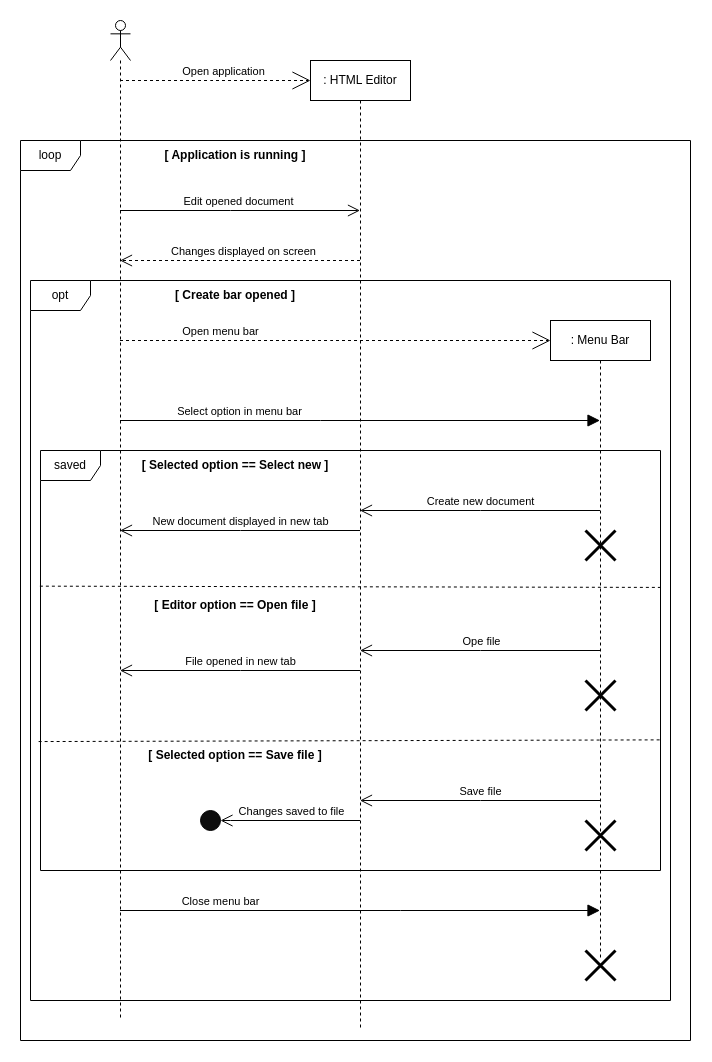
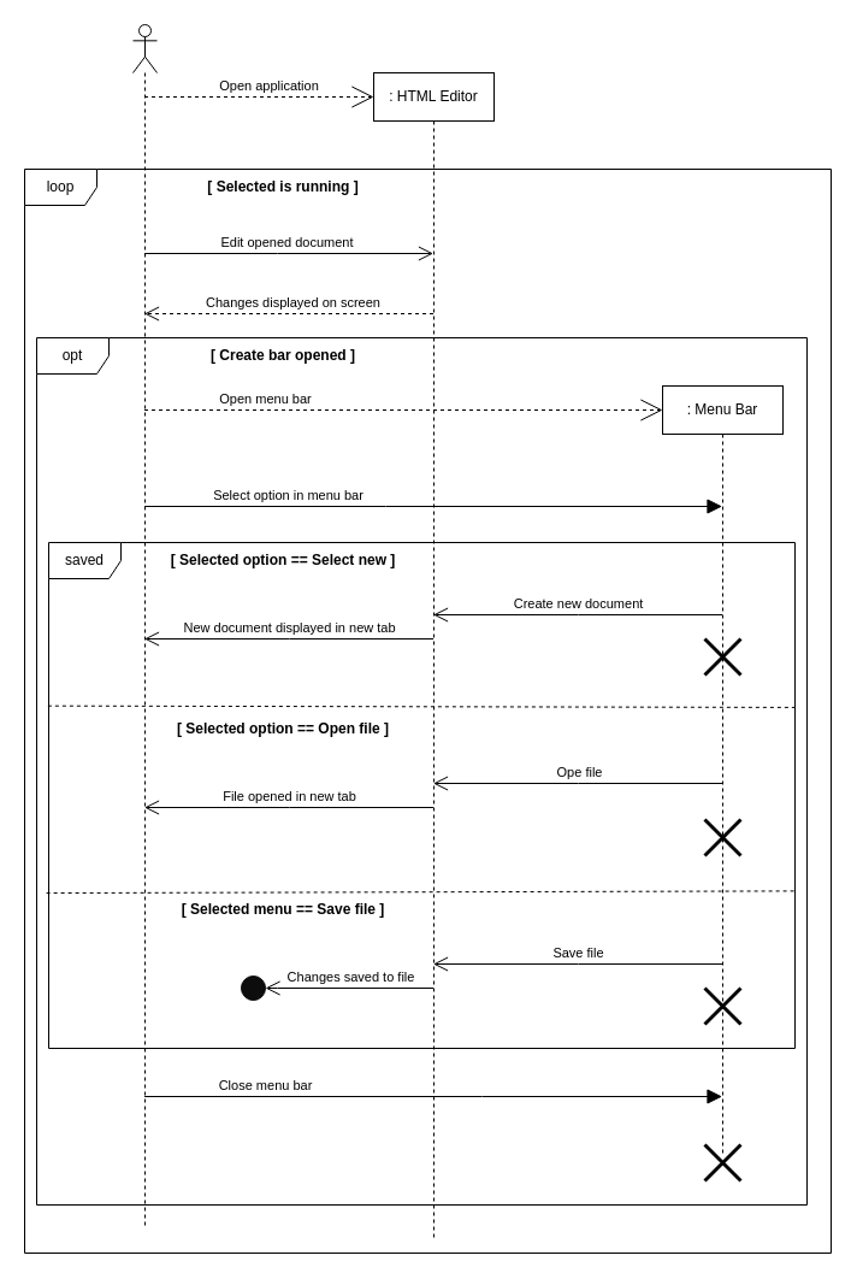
  <mxCell id="0" />
  <mxCell id="1" parent="0" />
  <mxCell id="2" value="" style="group;movable=0;resizable=0;rotatable=0;deletable=0;editable=0;connectable=0;" vertex="1" connectable="0" parent="1"><mxGeometry x="110" y="20" width="540" height="1010" as="geometry" /></mxCell>
  <mxCell id="3" style="edgeStyle=orthogonalEdgeStyle;rounded=0;orthogonalLoop=1;jettySize=auto;html=1;dashed=1;endArrow=open;endFill=0;endSize=16;" edge="1" parent="2" source="7"><mxGeometry relative="1" as="geometry"><mxPoint x="200" y="60" as="targetPoint" /><Array as="points"><mxPoint x="100" y="60" /><mxPoint x="100" y="60" /></Array></mxGeometry></mxCell>
  <mxCell id="4" value="&lt;div&gt;Open application&lt;/div&gt;" style="edgeLabel;html=1;align=center;verticalAlign=middle;resizable=0;points=[];" vertex="1" connectable="0" parent="3"><mxGeometry x="-0.135" y="-2" relative="1" as="geometry"><mxPoint x="21" y="-12" as="offset" /></mxGeometry></mxCell>
  <mxCell id="5" style="edgeStyle=orthogonalEdgeStyle;rounded=0;orthogonalLoop=1;jettySize=auto;html=1;dashed=1;endArrow=open;endFill=0;endSize=16;" edge="1" parent="2" source="7"><mxGeometry relative="1" as="geometry"><mxPoint x="440" y="320" as="targetPoint" /><Array as="points"><mxPoint x="220" y="320" /></Array></mxGeometry></mxCell>
  <mxCell id="6" value="&lt;div&gt;Open menu bar&lt;/div&gt;" style="edgeLabel;html=1;align=center;verticalAlign=middle;resizable=0;points=[];" vertex="1" connectable="0" parent="5"><mxGeometry x="-0.409" y="-1" relative="1" as="geometry"><mxPoint x="-27" y="-11" as="offset" /></mxGeometry></mxCell>
  <mxCell id="7" value="" style="shape=umlLifeline;participant=umlActor;perimeter=lifelinePerimeter;whiteSpace=wrap;html=1;container=1;collapsible=0;recursiveResize=0;verticalAlign=top;spacingTop=36;outlineConnect=0;" vertex="1" parent="2"><mxGeometry width="20" height="1000" as="geometry" /></mxCell>
  <mxCell id="8" style="edgeStyle=orthogonalEdgeStyle;rounded=0;orthogonalLoop=1;jettySize=auto;html=1;endArrow=open;endFill=0;dashed=1;endSize=10;" edge="1" parent="2" source="14" target="7"><mxGeometry relative="1" as="geometry"><Array as="points"><mxPoint x="120" y="240" /><mxPoint x="120" y="240" /></Array></mxGeometry></mxCell>
  <mxCell id="9" value="&lt;div&gt;Changes displayed on screen&lt;/div&gt;" style="edgeLabel;html=1;align=center;verticalAlign=middle;resizable=0;points=[];" vertex="1" connectable="0" parent="8"><mxGeometry x="-0.198" y="-1" relative="1" as="geometry"><mxPoint x="-21" y="-9" as="offset" /></mxGeometry></mxCell>
  <mxCell id="10" style="edgeStyle=orthogonalEdgeStyle;rounded=0;orthogonalLoop=1;jettySize=auto;html=1;endArrow=open;endFill=0;endSize=10;" edge="1" parent="2" source="14" target="7"><mxGeometry relative="1" as="geometry"><Array as="points"><mxPoint x="130" y="510" /><mxPoint x="130" y="510" /></Array></mxGeometry></mxCell>
  <mxCell id="11" value="&lt;div&gt;New document displayed in new tab&lt;/div&gt;" style="edgeLabel;html=1;align=center;verticalAlign=middle;resizable=0;points=[];" vertex="1" connectable="0" parent="10"><mxGeometry x="-0.069" y="1" relative="1" as="geometry"><mxPoint x="-8" y="-11" as="offset" /></mxGeometry></mxCell>
  <mxCell id="12" style="edgeStyle=orthogonalEdgeStyle;rounded=0;orthogonalLoop=1;jettySize=auto;html=1;endArrow=open;endFill=0;endSize=10;" edge="1" parent="2" source="14" target="7"><mxGeometry relative="1" as="geometry"><Array as="points"><mxPoint x="130" y="650" /><mxPoint x="130" y="650" /></Array></mxGeometry></mxCell>
  <mxCell id="13" value="&lt;div&gt;File opened in new tab&lt;/div&gt;" style="edgeLabel;html=1;align=center;verticalAlign=middle;resizable=0;points=[];" vertex="1" connectable="0" parent="12"><mxGeometry x="0.131" y="-2" relative="1" as="geometry"><mxPoint x="16" y="-8" as="offset" /></mxGeometry></mxCell>
  <mxCell id="14" value="&lt;div&gt;: HTML Editor&lt;/div&gt;" style="shape=umlLifeline;perimeter=lifelinePerimeter;whiteSpace=wrap;html=1;container=1;collapsible=0;recursiveResize=0;outlineConnect=0;" vertex="1" parent="2"><mxGeometry x="200" y="40" width="100" height="970" as="geometry" /></mxCell>
  <mxCell id="15" style="edgeStyle=orthogonalEdgeStyle;rounded=0;orthogonalLoop=1;jettySize=auto;html=1;endArrow=open;endFill=0;endSize=10;" edge="1" parent="2" source="7" target="14"><mxGeometry relative="1" as="geometry"><Array as="points"><mxPoint x="120" y="190" /><mxPoint x="120" y="190" /></Array></mxGeometry></mxCell>
  <mxCell id="16" value="&lt;div&gt;Edit opened document&lt;/div&gt;" style="edgeLabel;html=1;align=center;verticalAlign=middle;resizable=0;points=[];" vertex="1" connectable="0" parent="15"><mxGeometry x="-0.21" y="-2" relative="1" as="geometry"><mxPoint x="23" y="-12" as="offset" /></mxGeometry></mxCell>
  <mxCell id="17" style="edgeStyle=orthogonalEdgeStyle;rounded=0;orthogonalLoop=1;jettySize=auto;html=1;endArrow=open;endFill=0;endSize=10;" edge="1" parent="2" source="23" target="14"><mxGeometry relative="1" as="geometry"><Array as="points"><mxPoint x="370" y="490" /><mxPoint x="370" y="490" /></Array></mxGeometry></mxCell>
  <mxCell id="18" value="&lt;div&gt;Create new document&lt;/div&gt;" style="edgeLabel;html=1;align=center;verticalAlign=middle;resizable=0;points=[];" vertex="1" connectable="0" parent="17"><mxGeometry x="0.231" relative="1" as="geometry"><mxPoint x="28" y="-10" as="offset" /></mxGeometry></mxCell>
  <mxCell id="19" style="edgeStyle=orthogonalEdgeStyle;rounded=0;orthogonalLoop=1;jettySize=auto;html=1;endArrow=open;endFill=0;endSize=10;" edge="1" parent="2" source="23" target="14"><mxGeometry relative="1" as="geometry"><Array as="points"><mxPoint x="370" y="630" /><mxPoint x="370" y="630" /></Array></mxGeometry></mxCell>
  <mxCell id="20" value="&lt;div&gt;Ope file&lt;/div&gt;" style="edgeLabel;html=1;align=center;verticalAlign=middle;resizable=0;points=[];" vertex="1" connectable="0" parent="19"><mxGeometry x="0.279" relative="1" as="geometry"><mxPoint x="34" y="-10" as="offset" /></mxGeometry></mxCell>
  <mxCell id="21" style="edgeStyle=orthogonalEdgeStyle;rounded=0;orthogonalLoop=1;jettySize=auto;html=1;endArrow=open;endFill=0;endSize=10;" edge="1" parent="2" source="23" target="14"><mxGeometry relative="1" as="geometry"><Array as="points"><mxPoint x="370" y="780" /><mxPoint x="370" y="780" /></Array></mxGeometry></mxCell>
  <mxCell id="22" value="&lt;div&gt;Save file&lt;/div&gt;" style="edgeLabel;html=1;align=center;verticalAlign=middle;resizable=0;points=[];" vertex="1" connectable="0" parent="21"><mxGeometry x="0.107" y="-1" relative="1" as="geometry"><mxPoint x="13" y="-9" as="offset" /></mxGeometry></mxCell>
  <mxCell id="23" value="&lt;div&gt;: Menu Bar&lt;/div&gt;" style="shape=umlLifeline;perimeter=lifelinePerimeter;whiteSpace=wrap;html=1;container=1;collapsible=0;recursiveResize=0;outlineConnect=0;size=40;" vertex="1" parent="2"><mxGeometry x="440" y="300" width="100" height="640" as="geometry" /></mxCell>
  <mxCell id="24" value="" style="shape=umlDestroy;whiteSpace=wrap;html=1;strokeWidth=3;" vertex="1" parent="23"><mxGeometry x="35" y="210" width="30" height="30" as="geometry" /></mxCell>
  <mxCell id="25" value="" style="shape=umlDestroy;whiteSpace=wrap;html=1;strokeWidth=3;" vertex="1" parent="23"><mxGeometry x="35" y="360" width="30" height="30" as="geometry" /></mxCell>
  <mxCell id="26" value="" style="shape=umlDestroy;whiteSpace=wrap;html=1;strokeWidth=3;fillColor=#0D0D0D;" vertex="1" parent="23"><mxGeometry x="35" y="500" width="30" height="30" as="geometry" /></mxCell>
  <mxCell id="27" value="" style="shape=umlDestroy;whiteSpace=wrap;html=1;strokeWidth=3;fillColor=#0D0D0D;" vertex="1" parent="23"><mxGeometry x="35" y="630" width="30" height="30" as="geometry" /></mxCell>
  <mxCell id="28" style="edgeStyle=orthogonalEdgeStyle;rounded=0;orthogonalLoop=1;jettySize=auto;html=1;endArrow=block;endFill=1;endSize=10;" edge="1" parent="2" source="7" target="23"><mxGeometry relative="1" as="geometry"><Array as="points"><mxPoint x="210" y="400" /><mxPoint x="210" y="400" /></Array></mxGeometry></mxCell>
  <mxCell id="29" value="&lt;div&gt;Select option in menu bar&lt;/div&gt;" style="edgeLabel;html=1;align=center;verticalAlign=middle;resizable=0;points=[];" vertex="1" connectable="0" parent="28"><mxGeometry x="-0.393" y="-4" relative="1" as="geometry"><mxPoint x="-27" y="-14" as="offset" /></mxGeometry></mxCell>
  <mxCell id="30" style="edgeStyle=orthogonalEdgeStyle;rounded=0;orthogonalLoop=1;jettySize=auto;html=1;endArrow=block;endFill=1;endSize=10;" edge="1" parent="2" source="7" target="23"><mxGeometry relative="1" as="geometry"><Array as="points"><mxPoint x="290" y="890" /><mxPoint x="290" y="890" /></Array></mxGeometry></mxCell>
  <mxCell id="31" value="&lt;div&gt;Close menu bar&lt;/div&gt;" style="edgeLabel;html=1;align=center;verticalAlign=middle;resizable=0;points=[];" vertex="1" connectable="0" parent="30"><mxGeometry x="-0.337" y="-1" relative="1" as="geometry"><mxPoint x="-59" y="-11" as="offset" /></mxGeometry></mxCell>
  <mxCell id="32" value="" style="ellipse;whiteSpace=wrap;html=1;aspect=fixed;fillColor=#0D0D0D;" vertex="1" parent="2"><mxGeometry x="90" y="790" width="20" height="20" as="geometry" /></mxCell>
  <mxCell id="33" style="edgeStyle=orthogonalEdgeStyle;rounded=0;orthogonalLoop=1;jettySize=auto;html=1;endArrow=open;endFill=0;endSize=10;entryX=1;entryY=0.5;entryDx=0;entryDy=0;" edge="1" parent="2" source="14" target="32"><mxGeometry relative="1" as="geometry"><mxPoint x="150" y="800" as="targetPoint" /><Array as="points"><mxPoint x="120" y="800" /></Array></mxGeometry></mxCell>
  <mxCell id="34" value="&lt;div&gt;Changes saved to file&lt;/div&gt;" style="edgeLabel;html=1;align=center;verticalAlign=middle;resizable=0;points=[];" vertex="1" connectable="0" parent="33"><mxGeometry x="0.206" y="2" relative="1" as="geometry"><mxPoint x="15" y="-12" as="offset" /></mxGeometry></mxCell>
  <mxCell id="35" value="&lt;div&gt;loop&lt;/div&gt;" style="shape=umlFrame;whiteSpace=wrap;html=1;fillColor=#FFFFFF;" vertex="1" parent="1"><mxGeometry x="20" y="140" width="670" height="900" as="geometry" /></mxCell>
- <mxCell id="36" value="&lt;div&gt;[ Application is running ]&lt;/div&gt;" style="text;html=1;strokeColor=none;fillColor=none;align=center;verticalAlign=middle;whiteSpace=wrap;rounded=0;fontStyle=1" vertex="1" parent="1"><mxGeometry x="130" y="140" width="210" height="30" as="geometry" /></mxCell>
+ <mxCell id="36" value="&lt;div&gt;[ Selected is running ]&lt;/div&gt;" style="text;html=1;strokeColor=none;fillColor=none;align=center;verticalAlign=middle;whiteSpace=wrap;rounded=0;fontStyle=1" vertex="1" parent="1"><mxGeometry x="130" y="140" width="210" height="30" as="geometry" /></mxCell>
  <mxCell id="37" value="&lt;div&gt;opt&lt;/div&gt;" style="shape=umlFrame;whiteSpace=wrap;html=1;fillColor=#FFFFFF;" vertex="1" parent="1"><mxGeometry y="280" width="640" height="720" as="geometry" x="30" /></mxCell>
  <mxCell id="38" value="&lt;div&gt;[ Create bar opened ]&lt;/div&gt;" style="text;html=1;strokeColor=none;fillColor=none;align=center;verticalAlign=middle;whiteSpace=wrap;rounded=0;fontStyle=1" vertex="1" parent="1"><mxGeometry x="155" y="280" width="160" height="30" as="geometry" /></mxCell>
  <mxCell id="39" value="&lt;div&gt;saved&lt;/div&gt;" style="shape=umlFrame;whiteSpace=wrap;html=1;fillColor=#FFFFFF;" vertex="1" parent="1"><mxGeometry x="40" y="450" width="620" height="420" as="geometry" /></mxCell>
  <mxCell id="40" value="" style="endArrow=none;dashed=1;html=1;rounded=0;endSize=10;exitX=-0.001;exitY=0.323;exitDx=0;exitDy=0;exitPerimeter=0;entryX=1.002;entryY=0.326;entryDx=0;entryDy=0;entryPerimeter=0;" edge="1" parent="1" source="39" target="39"><mxGeometry width="50" height="50" relative="1" as="geometry"><mxPoint x="350" y="690" as="sourcePoint" /><mxPoint x="400" y="640" as="targetPoint" /></mxGeometry></mxCell>
  <mxCell id="41" value="[ Selected option == Select new ]" style="text;html=1;strokeColor=none;fillColor=none;align=center;verticalAlign=middle;whiteSpace=wrap;rounded=0;fontStyle=1" vertex="1" parent="1"><mxGeometry x="130" y="450" width="210" height="30" as="geometry" /></mxCell>
- <mxCell id="42" value="&lt;div&gt;[ Editor option == Open file ]&lt;br&gt;&lt;/div&gt;" style="text;html=1;strokeColor=none;fillColor=none;align=center;verticalAlign=middle;whiteSpace=wrap;rounded=0;fontStyle=1" vertex="1" parent="1"><mxGeometry x="130" y="590" width="210" height="30" as="geometry" /></mxCell>
+ <mxCell id="42" value="&lt;div&gt;[ Selected option == Open file ]&lt;br&gt;&lt;/div&gt;" style="text;html=1;strokeColor=none;fillColor=none;align=center;verticalAlign=middle;whiteSpace=wrap;rounded=0;fontStyle=1" vertex="1" parent="1"><mxGeometry x="130" y="590" width="210" height="30" as="geometry" /></mxCell>
  <mxCell id="43" value="" style="endArrow=none;dashed=1;html=1;rounded=0;endSize=10;exitX=-0.003;exitY=0.693;exitDx=0;exitDy=0;exitPerimeter=0;entryX=1;entryY=0.689;entryDx=0;entryDy=0;entryPerimeter=0;" edge="1" parent="1" source="39" target="39"><mxGeometry width="50" height="50" relative="1" as="geometry"><mxPoint x="420" y="720" as="sourcePoint" /><mxPoint x="470" y="670" as="targetPoint" /></mxGeometry></mxCell>
- <mxCell id="44" value="&lt;div&gt;[ Selected option == Save file ]&lt;br&gt;&lt;/div&gt;" style="text;html=1;strokeColor=none;fillColor=none;align=center;verticalAlign=middle;whiteSpace=wrap;rounded=0;fontStyle=1" vertex="1" parent="1"><mxGeometry x="130" y="740" width="210" height="30" as="geometry" /></mxCell>
+ <mxCell id="44" value="&lt;div&gt;[ Selected menu == Save file ]&lt;br&gt;&lt;/div&gt;" style="text;html=1;strokeColor=none;fillColor=none;align=center;verticalAlign=middle;whiteSpace=wrap;rounded=0;fontStyle=1" vertex="1" parent="1"><mxGeometry x="130" y="740" width="210" height="30" as="geometry" /></mxCell>
